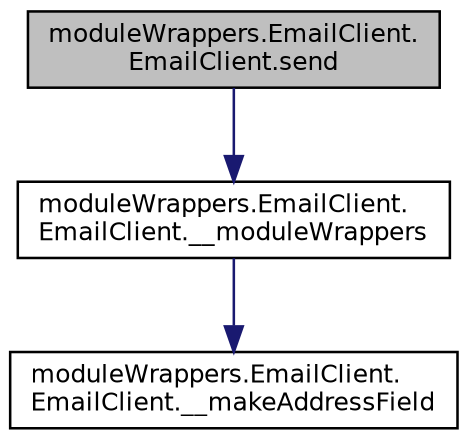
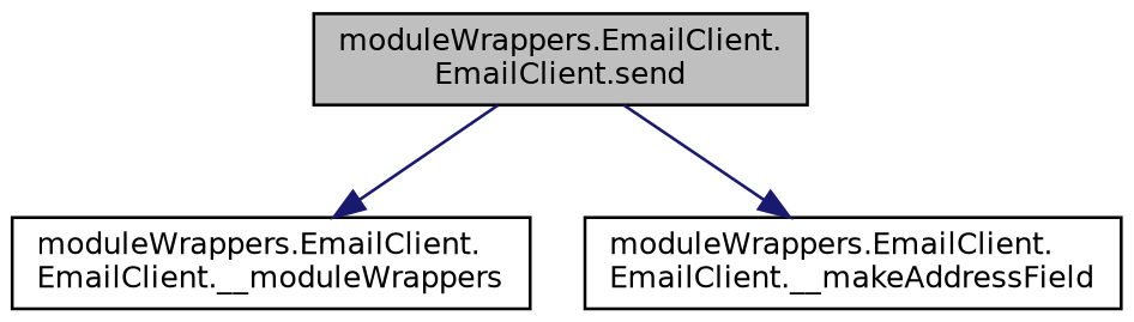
  digraph {
    rankdir=TB
    node [color=black fillcolor=white fontname=Helvetica fontsize=10 shape=record style=filled]
    edge [color=midnightblue fontname=Helvetica fontsize=10 labelfontname=Helvetica labelfontsize=10 style=solid]
    n1 [fillcolor=grey75 fontcolor=black height=0.2 label="moduleWrappers.EmailClient.\lEmailClient.send" width=0.4]
    n2 [height=0.2 label="moduleWrappers.EmailClient.\lEmailClient.__moduleWrappers" width=0.4]
    n3 [height=0.2 label="moduleWrappers.EmailClient.\lEmailClient.__makeAddressField" width=0.4]
    n1 -> n2
-   n2 -> n3
+   n1 -> n3
  }
